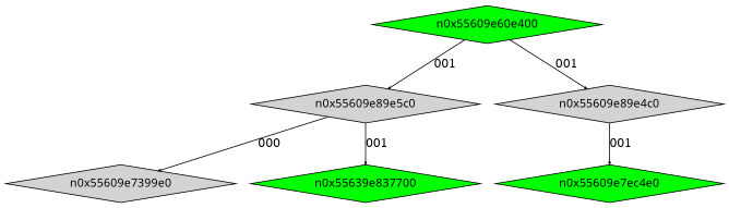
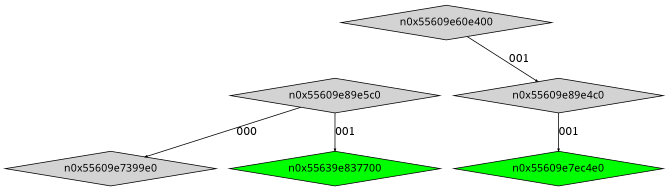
  digraph {
    node [fontname=Terminus shape=diamond style=filled]
    edge [arrowsize=.3]
-   n0x55609e60e400 [height=.1 width=.1 fillcolor=green]
+   n0x55609e60e400 [height=.1 width=.1]
    n0x55609e89e5c0 [height=.1 width=.1]
    n0x55609e89e4c0 [height=.1 width=.1]
    n0x55609e7399e0 [fillcolor=lightgrey height=.1 width=.1]
    n5 [fillcolor=green height=.1 label=n0x55639e837700 width=.1]
    n0x55609e7ec4e0 [fillcolor=green height=.1 width=.1]
-   n0x55609e60e400 -> n0x55609e89e5c0 [label=001]
    n0x55609e60e400 -> n0x55609e89e4c0 [label=001]
    n0x55609e89e5c0 -> n0x55609e7399e0 [label=000]
    n0x55609e89e5c0 -> n5 [label=001]
    n0x55609e89e4c0 -> n0x55609e7ec4e0 [label=001]
  }
